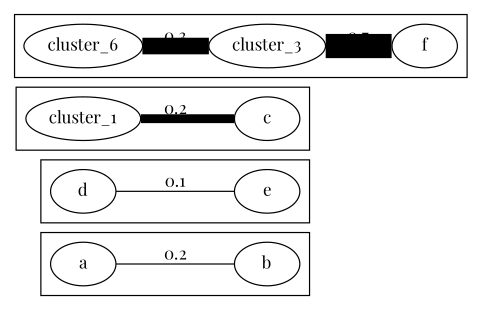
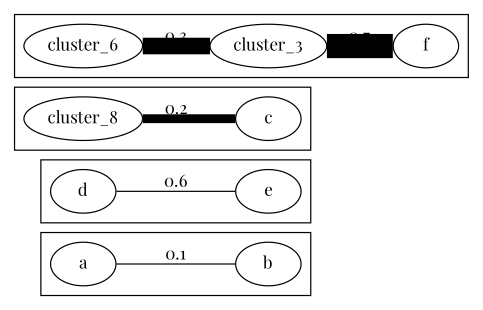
  digraph {
    fontname="Playfair Display"
    rankdir=LR
    node [fontname="Playfair Display" style="setlinewidth(1)"]
    edge [dir=none fontname="Playfair Display" style="setlinewidth(1)"]
    n1 [label=a]
    n2 [label=b]
    n3 [label=d]
    n4 [label=e]
    n5 [label=c]
-   cluster_1 [style=""]
+   cluster_1 [label=cluster_8 style=""]
    n7 [label=cluster_6 style=""]
    cluster_3 [style=""]
    n9 [label=f]
    subgraph cluster_1 {
      n1
      n2
    }
    subgraph cluster_2 {
      n3
      n4
    }
    subgraph cluster_3 {
      n5
      cluster_1
    }
    subgraph cluster_4 {
      n7
      cluster_3
      n9
    }
-   n1 -> n2 [label=0.2]
-   n3 -> n4 [label=0.1]
+   n1 -> n2 [label=0.1]
+   n3 -> n4 [label=0.6]
    cluster_1 -> n5 [label=0.2 style="setlinewidth(7.333333333)"]
    n7 -> cluster_3 [label=0.3 style="setlinewidth(13.66666667)"]
    cluster_3 -> n9 [label=0.7 style="setlinewidth(20)"]
  }
